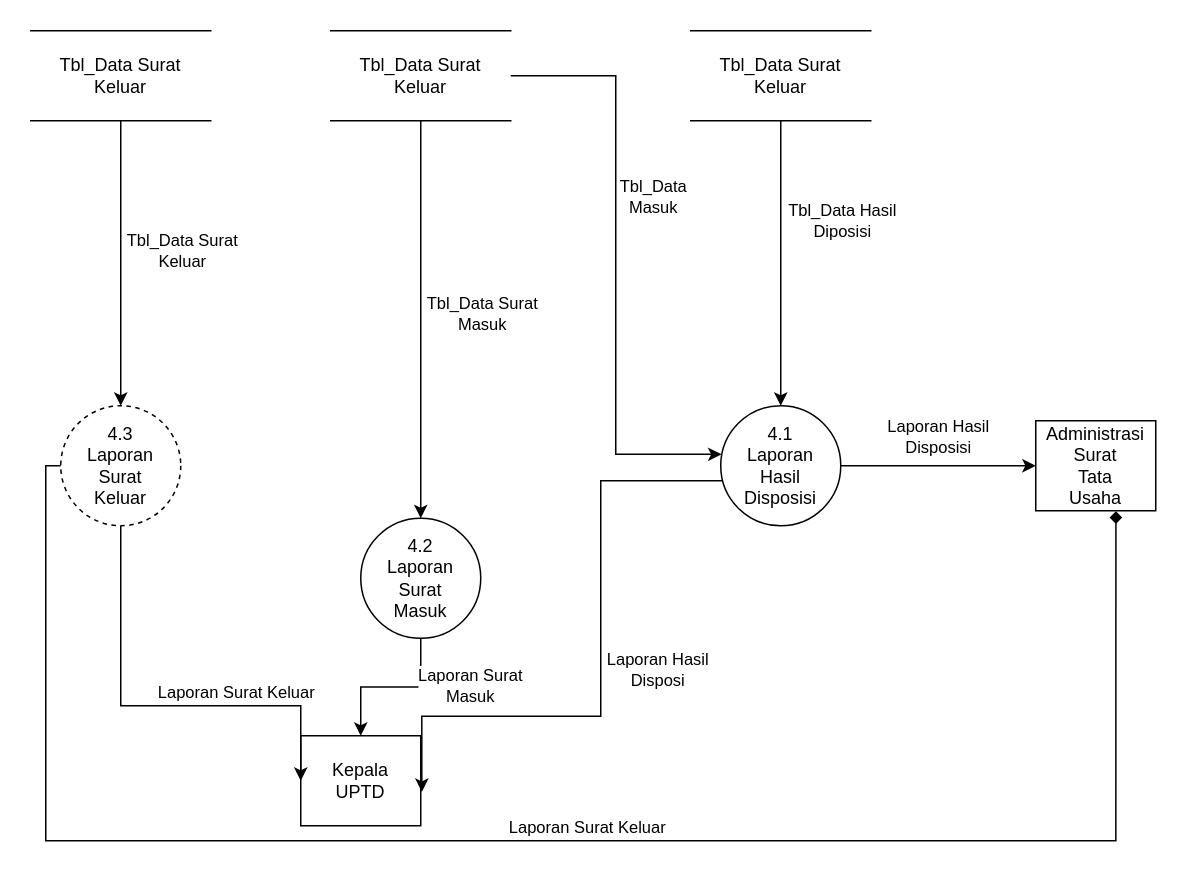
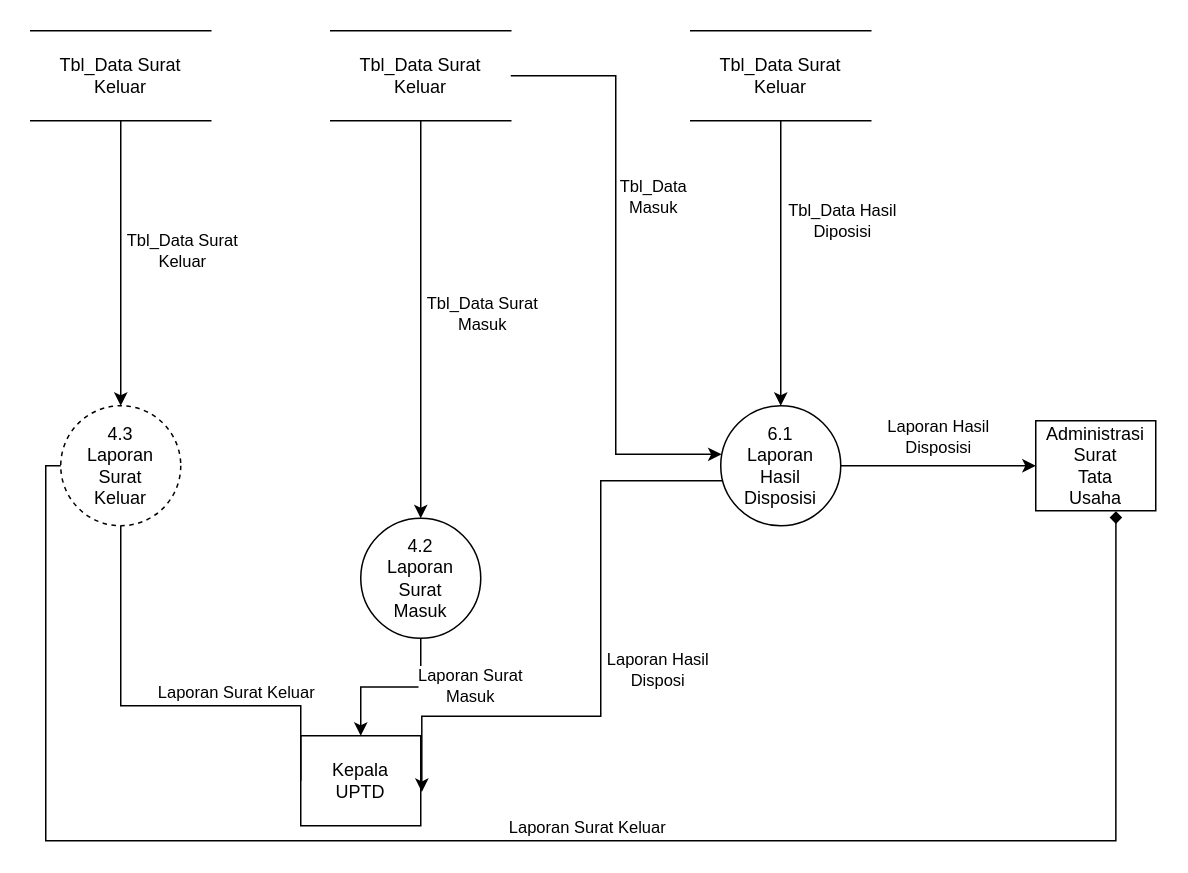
  <mxCell id="0" />
  <mxCell id="1" parent="0" />
  <mxCell id="2" value="" style="edgeStyle=orthogonalEdgeStyle;rounded=0;orthogonalLoop=1;jettySize=auto;html=1;" edge="1" parent="1" source="4" target="7"><mxGeometry relative="1" as="geometry"><Array as="points"><mxPoint x="80" y="170" /><mxPoint x="80" y="170" /></Array></mxGeometry></mxCell>
  <mxCell id="3" value="Tbl_Data Surat&lt;div&gt;Keluar&lt;/div&gt;" style="edgeLabel;html=1;align=center;verticalAlign=middle;resizable=0;points=[];" vertex="1" connectable="0" parent="2"><mxGeometry x="-0.092" relative="1" as="geometry"><mxPoint x="40" as="offset" /></mxGeometry></mxCell>
  <mxCell id="4" value="Tbl_Data Surat Keluar" style="shape=partialRectangle;whiteSpace=wrap;html=1;left=0;right=0;fillColor=none;" vertex="1" parent="1"><mxGeometry y="20" width="120" height="60" as="geometry" x="20" /></mxCell>
- <mxCell id="5" style="edgeStyle=orthogonalEdgeStyle;rounded=0;orthogonalLoop=1;jettySize=auto;html=1;entryX=0;entryY=0.5;entryDx=0;entryDy=0;" edge="1" parent="1" source="7" target="20"><mxGeometry relative="1" as="geometry"><Array as="points"><mxPoint x="80" y="470" /></Array></mxGeometry></mxCell>
+ <mxCell id="5" style="edgeStyle=orthogonalEdgeStyle;rounded=0;orthogonalLoop=1;jettySize=auto;html=1;entryX=0;entryY=0.5;entryDx=0;entryDy=0;endArrow=none;" edge="1" parent="1" source="7" target="20"><mxGeometry relative="1" as="geometry"><Array as="points"><mxPoint x="80" y="470" /></Array></mxGeometry></mxCell>
  <mxCell id="6" value="Laporan Surat Keluar" style="edgeLabel;html=1;align=center;verticalAlign=middle;resizable=0;points=[];" vertex="1" connectable="0" parent="5"><mxGeometry x="0.234" y="-2" relative="1" as="geometry"><mxPoint x="17" y="-12" as="offset" /></mxGeometry></mxCell>
  <mxCell id="7" value="&lt;div&gt;4.3&lt;/div&gt;Laporan&lt;div&gt;Surat&lt;/div&gt;&lt;div&gt;Keluar&lt;/div&gt;" style="ellipse;whiteSpace=wrap;html=1;fillColor=none;dashed=1;" vertex="1" parent="1"><mxGeometry x="40" y="270" width="80" height="80" as="geometry" /></mxCell>
  <mxCell id="8" value="" style="edgeStyle=orthogonalEdgeStyle;rounded=0;orthogonalLoop=1;jettySize=auto;html=1;" edge="1" source="10" target="13" parent="1"><mxGeometry relative="1" as="geometry" /></mxCell>
  <mxCell id="9" value="&lt;div&gt;Tbl_Data Surat&lt;/div&gt;&lt;div&gt;Masuk&lt;/div&gt;" style="edgeLabel;html=1;align=center;verticalAlign=middle;resizable=0;points=[];" vertex="1" connectable="0" parent="8"><mxGeometry x="-0.237" y="2" relative="1" as="geometry"><mxPoint x="38" y="27" as="offset" /></mxGeometry></mxCell>
  <mxCell id="10" value="Tbl_Data Surat Keluar" style="shape=partialRectangle;whiteSpace=wrap;html=1;left=0;right=0;fillColor=none;" vertex="1" parent="1"><mxGeometry x="220" y="20" width="120" height="60" as="geometry" /></mxCell>
  <mxCell id="11" value="" style="edgeStyle=orthogonalEdgeStyle;rounded=0;orthogonalLoop=1;jettySize=auto;html=1;" edge="1" parent="1" source="13" target="20"><mxGeometry relative="1" as="geometry" /></mxCell>
  <mxCell id="12" value="Laporan Surat&lt;div&gt;Masuk&lt;/div&gt;" style="edgeLabel;html=1;align=center;verticalAlign=middle;resizable=0;points=[];" vertex="1" connectable="0" parent="11"><mxGeometry x="-0.226" y="-1" relative="1" as="geometry"><mxPoint x="41" as="offset" /></mxGeometry></mxCell>
  <mxCell id="13" value="&lt;div&gt;4.2&lt;/div&gt;Laporan&lt;div&gt;Surat&lt;/div&gt;&lt;div&gt;Masuk&lt;/div&gt;" style="ellipse;whiteSpace=wrap;html=1;fillColor=none;" vertex="1" parent="1"><mxGeometry x="240" y="345" width="80" height="80" as="geometry" /></mxCell>
  <mxCell id="14" value="" style="edgeStyle=orthogonalEdgeStyle;rounded=0;orthogonalLoop=1;jettySize=auto;html=1;" edge="1" source="16" target="19" parent="1"><mxGeometry relative="1" as="geometry" /></mxCell>
  <mxCell id="15" value="Tbl_Data Hasil&lt;br&gt;Diposisi" style="edgeLabel;html=1;align=center;verticalAlign=middle;resizable=0;points=[];" vertex="1" connectable="0" parent="14"><mxGeometry x="-0.301" y="-1" relative="1" as="geometry"><mxPoint x="41" as="offset" /></mxGeometry></mxCell>
  <mxCell id="16" value="Tbl_Data Surat Keluar" style="shape=partialRectangle;whiteSpace=wrap;html=1;left=0;right=0;fillColor=none;" vertex="1" parent="1"><mxGeometry x="460" y="20" width="120" height="60" as="geometry" /></mxCell>
  <mxCell id="17" value="" style="edgeStyle=orthogonalEdgeStyle;rounded=0;orthogonalLoop=1;jettySize=auto;html=1;" edge="1" parent="1" source="19" target="25"><mxGeometry relative="1" as="geometry"><Array as="points"><mxPoint x="630" y="310" /><mxPoint x="630" y="310" /></Array></mxGeometry></mxCell>
  <mxCell id="18" value="Laporan Hasil&lt;div&gt;Disposisi&lt;/div&gt;" style="edgeLabel;html=1;align=center;verticalAlign=middle;resizable=0;points=[];" vertex="1" connectable="0" parent="17"><mxGeometry x="-0.012" relative="1" as="geometry"><mxPoint y="-20" as="offset" /></mxGeometry></mxCell>
- <mxCell id="19" value="&lt;div&gt;4.1&lt;/div&gt;Laporan&lt;div&gt;Hasil&lt;/div&gt;&lt;div&gt;Disposisi&lt;/div&gt;" style="ellipse;whiteSpace=wrap;html=1;fillColor=none;" vertex="1" parent="1"><mxGeometry x="480" y="270" width="80" height="80" as="geometry" /></mxCell>
+ <mxCell id="19" value="&lt;div&gt;6.1&lt;/div&gt;Laporan&lt;div&gt;Hasil&lt;/div&gt;&lt;div&gt;Disposisi&lt;/div&gt;" style="ellipse;whiteSpace=wrap;html=1;fillColor=none;" vertex="1" parent="1"><mxGeometry x="480" y="270" width="80" height="80" as="geometry" /></mxCell>
  <mxCell id="20" value="Kepala&lt;div&gt;UPTD&lt;/div&gt;" style="whiteSpace=wrap;html=1;fillColor=none;" vertex="1" parent="1"><mxGeometry x="200" y="490" width="80" height="60" as="geometry" /></mxCell>
  <mxCell id="21" style="edgeStyle=orthogonalEdgeStyle;rounded=0;orthogonalLoop=1;jettySize=auto;html=1;entryX=1.009;entryY=0.624;entryDx=0;entryDy=0;entryPerimeter=0;" edge="1" parent="1" source="19" target="20"><mxGeometry relative="1" as="geometry"><Array as="points"><mxPoint x="400" y="320" /><mxPoint x="400" y="477" /></Array></mxGeometry></mxCell>
  <mxCell id="22" value="Laporan Hasil&lt;div&gt;Disposi&lt;/div&gt;" style="edgeLabel;html=1;align=center;verticalAlign=middle;resizable=0;points=[];" vertex="1" connectable="0" parent="21"><mxGeometry x="0.011" y="1" relative="1" as="geometry"><mxPoint x="36" y="1" as="offset" /></mxGeometry></mxCell>
  <mxCell id="23" style="edgeStyle=orthogonalEdgeStyle;rounded=0;orthogonalLoop=1;jettySize=auto;html=1;entryX=0.007;entryY=0.405;entryDx=0;entryDy=0;entryPerimeter=0;" edge="1" parent="1" source="10" target="19"><mxGeometry relative="1" as="geometry" /></mxCell>
  <mxCell id="24" value="Tbl_Data&lt;div&gt;Masuk&lt;/div&gt;" style="edgeLabel;html=1;align=center;verticalAlign=middle;resizable=0;points=[];" vertex="1" connectable="0" parent="23"><mxGeometry x="-0.219" relative="1" as="geometry"><mxPoint x="24" y="-3" as="offset" /></mxGeometry></mxCell>
  <mxCell id="25" value="Administrasi&lt;div&gt;Surat&lt;/div&gt;&lt;div&gt;Tata&lt;/div&gt;&lt;div&gt;Usaha&lt;/div&gt;" style="whiteSpace=wrap;html=1;fillColor=none;" vertex="1" parent="1"><mxGeometry x="690" y="280" width="80" height="60" as="geometry" /></mxCell>
  <mxCell id="26" style="edgeStyle=orthogonalEdgeStyle;rounded=0;orthogonalLoop=1;jettySize=auto;html=1;entryX=0.668;entryY=1.006;entryDx=0;entryDy=0;entryPerimeter=0;endArrow=diamond;" edge="1" parent="1" source="7" target="25"><mxGeometry relative="1" as="geometry"><Array as="points"><mxPoint x="30" y="310" /><mxPoint x="30" y="560" /><mxPoint x="743" y="560" /></Array></mxGeometry></mxCell>
  <mxCell id="27" value="Laporan Surat Keluar" style="edgeLabel;html=1;align=center;verticalAlign=middle;resizable=0;points=[];" vertex="1" connectable="0" parent="26"><mxGeometry x="0.041" y="-2" relative="1" as="geometry"><mxPoint y="-12" as="offset" /></mxGeometry></mxCell>
